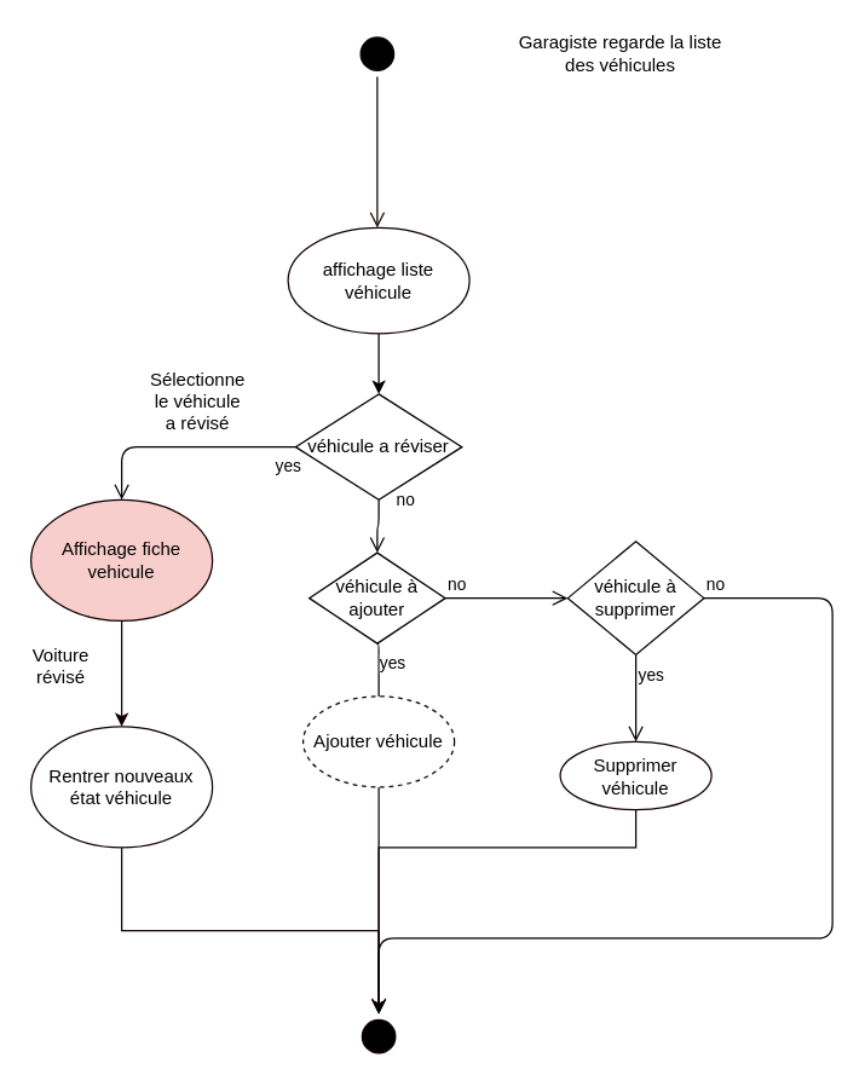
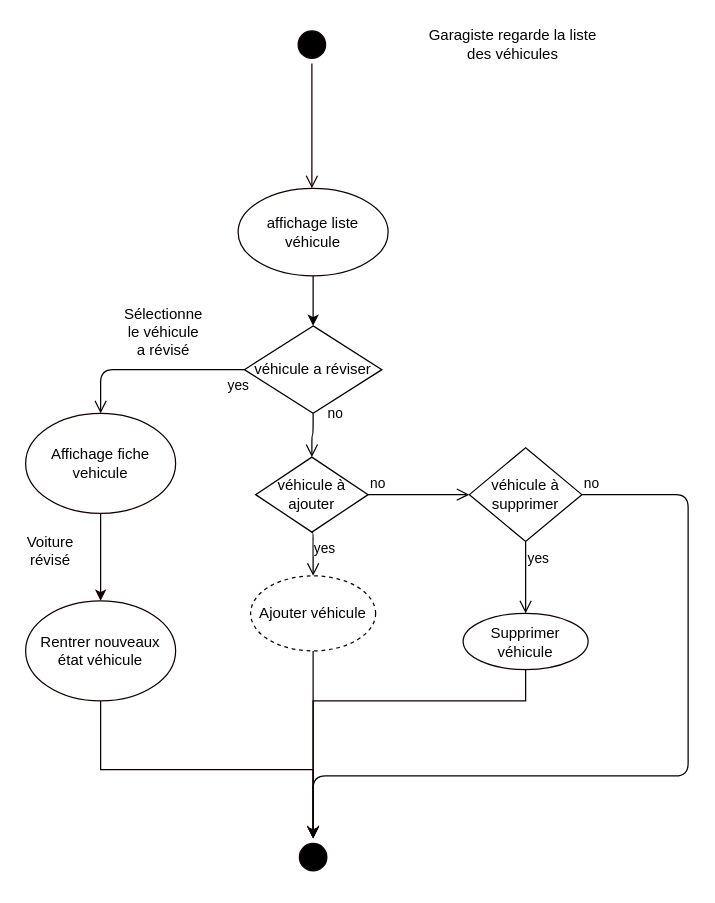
  <mxCell id="0" />
  <mxCell id="1" parent="0" />
  <mxCell id="2" value="" style="ellipse;html=1;shape=startState;fillColor=#000000;strokeColor=#120000;" parent="1" vertex="1"><mxGeometry x="234" y="20" width="30" height="30" as="geometry" /></mxCell>
  <mxCell id="3" value="" style="edgeStyle=orthogonalEdgeStyle;html=1;verticalAlign=bottom;endArrow=open;endSize=8;strokeColor=#120000;" parent="1" source="2" edge="1"><mxGeometry relative="1" as="geometry"><mxPoint x="249" y="150" as="targetPoint" /></mxGeometry></mxCell>
  <mxCell id="4" style="edgeStyle=orthogonalEdgeStyle;rounded=0;orthogonalLoop=1;jettySize=auto;html=1;exitX=0.5;exitY=1;exitDx=0;exitDy=0;entryX=0.5;entryY=0;entryDx=0;entryDy=0;" edge="1" parent="1" source="5" target="17"><mxGeometry relative="1" as="geometry" /></mxCell>
  <mxCell id="5" value="affichage liste véhicule" style="ellipse;whiteSpace=wrap;html=1;strokeColor=#120000;" parent="1" vertex="1"><mxGeometry x="190" y="150" width="120" height="70" as="geometry" /></mxCell>
  <mxCell id="6" value="Garagiste regarde la liste des véhicules" style="text;html=1;strokeColor=none;fillColor=none;align=center;verticalAlign=middle;whiteSpace=wrap;rounded=0;" parent="1" vertex="1"><mxGeometry x="335" y="25" width="150" height="20" as="geometry" /></mxCell>
  <mxCell id="7" style="edgeStyle=orthogonalEdgeStyle;rounded=0;orthogonalLoop=1;jettySize=auto;html=1;exitX=0.5;exitY=1;exitDx=0;exitDy=0;entryX=0.5;entryY=0;entryDx=0;entryDy=0;entryPerimeter=0;strokeColor=#120000;" parent="1" source="8" edge="1"><mxGeometry relative="1" as="geometry"><mxPoint x="80" y="480" as="targetPoint" /></mxGeometry></mxCell>
- <mxCell id="8" value="Affichage fiche vehicule" style="ellipse;whiteSpace=wrap;html=1;strokeColor=#120000;fillColor=#f8cecc;" parent="1" vertex="1"><mxGeometry x="20" y="330" width="120" height="80" as="geometry" /></mxCell>
+ <mxCell id="8" value="Affichage fiche vehicule" style="ellipse;whiteSpace=wrap;html=1;strokeColor=#120000;" parent="1" vertex="1"><mxGeometry x="20" y="330" width="120" height="80" as="geometry" /></mxCell>
  <mxCell id="9" style="edgeStyle=orthogonalEdgeStyle;rounded=0;orthogonalLoop=1;jettySize=auto;html=1;exitX=0.5;exitY=1;exitDx=0;exitDy=0;entryX=0.5;entryY=0;entryDx=0;entryDy=0;strokeColor=#120000;" parent="1" source="10" target="13" edge="1"><mxGeometry relative="1" as="geometry" /></mxCell>
  <mxCell id="10" value="Rentrer nouveaux état véhicule" style="ellipse;whiteSpace=wrap;html=1;strokeColor=#120000;" parent="1" vertex="1"><mxGeometry x="20" y="480" width="120" height="80" as="geometry" /></mxCell>
  <mxCell id="11" style="edgeStyle=orthogonalEdgeStyle;rounded=0;orthogonalLoop=1;jettySize=auto;html=1;exitX=0.5;exitY=1;exitDx=0;exitDy=0;strokeColor=#120000;" parent="1" source="12" edge="1"><mxGeometry relative="1" as="geometry"><mxPoint x="250" y="670" as="targetPoint" /></mxGeometry></mxCell>
  <mxCell id="12" value="Ajouter véhicule" style="ellipse;whiteSpace=wrap;html=1;strokeColor=#120000;dashed=1;" parent="1" vertex="1"><mxGeometry x="200" y="460" width="100" height="60" as="geometry" /></mxCell>
  <mxCell id="13" value="" style="ellipse;html=1;shape=startState;fillColor=#000000;strokeColor=#120000;" parent="1" vertex="1"><mxGeometry x="235" y="670" width="30" height="30" as="geometry" /></mxCell>
  <mxCell id="14" style="edgeStyle=orthogonalEdgeStyle;rounded=0;orthogonalLoop=1;jettySize=auto;html=1;exitX=0.5;exitY=1;exitDx=0;exitDy=0;strokeColor=#120000;" parent="1" source="15" edge="1"><mxGeometry relative="1" as="geometry"><mxPoint x="250" y="670" as="targetPoint" /><Array as="points"><mxPoint x="420" y="560" /><mxPoint x="250" y="560" /></Array></mxGeometry></mxCell>
  <mxCell id="15" value="Supprimer véhicule" style="ellipse;whiteSpace=wrap;html=1;strokeColor=#120000;" parent="1" vertex="1"><mxGeometry x="370" y="490" width="100" height="45" as="geometry" /></mxCell>
  <mxCell id="16" value="Voiture révisé" style="text;html=1;strokeColor=none;fillColor=none;align=center;verticalAlign=middle;whiteSpace=wrap;rounded=0;" parent="1" vertex="1"><mxGeometry x="20" y="430" width="40" height="20" as="geometry" /></mxCell>
  <mxCell id="17" value="véhicule a réviser" style="rhombus;whiteSpace=wrap;html=1;" vertex="1" parent="1"><mxGeometry x="195" y="260" width="110" height="70" as="geometry" /></mxCell>
  <mxCell id="18" value="no" style="edgeStyle=orthogonalEdgeStyle;html=1;align=left;verticalAlign=bottom;endArrow=open;endSize=8;entryX=0.5;entryY=0;entryDx=0;entryDy=0;" edge="1" source="17" parent="1" target="21"><mxGeometry x="-0.5" y="10" relative="1" as="geometry"><mxPoint x="320" y="360" as="targetPoint" /><mxPoint as="offset" /></mxGeometry></mxCell>
  <mxCell id="19" value="yes" style="edgeStyle=orthogonalEdgeStyle;html=1;align=left;verticalAlign=top;endArrow=open;endSize=8;entryX=0.5;entryY=0;entryDx=0;entryDy=0;" edge="1" source="17" parent="1" target="8"><mxGeometry x="-0.8" relative="1" as="geometry"><mxPoint x="250" y="360" as="targetPoint" /><mxPoint as="offset" /></mxGeometry></mxCell>
  <mxCell id="20" value="Sélectionne&lt;br&gt;le véhicule&lt;br&gt;&amp;nbsp;a révisé&amp;nbsp;" style="text;html=1;align=center;verticalAlign=middle;resizable=0;points=[];autosize=1;" vertex="1" parent="1"><mxGeometry x="90" y="240" width="80" height="50" as="geometry" /></mxCell>
  <mxCell id="21" value="véhicule à ajouter" style="rhombus;whiteSpace=wrap;html=1;" vertex="1" parent="1"><mxGeometry x="204" y="365" width="90" height="60" as="geometry" /></mxCell>
  <mxCell id="22" value="no" style="edgeStyle=orthogonalEdgeStyle;html=1;align=left;verticalAlign=bottom;endArrow=open;endSize=8;entryX=0;entryY=0.5;entryDx=0;entryDy=0;" edge="1" source="21" parent="1" target="24"><mxGeometry x="-1" relative="1" as="geometry"><mxPoint x="360" y="330" as="targetPoint" /></mxGeometry></mxCell>
- <mxCell id="23" value="yes" style="edgeStyle=orthogonalEdgeStyle;html=1;align=left;verticalAlign=top;endArrow=none;endSize=8;entryX=0.5;entryY=0;entryDx=0;entryDy=0;exitX=0.5;exitY=1;exitDx=0;exitDy=0;" edge="1" source="21" parent="1" target="12"><mxGeometry x="-1" relative="1" as="geometry"><mxPoint x="180" y="510" as="targetPoint" /><Array as="points"><mxPoint x="250" y="425" /></Array></mxGeometry></mxCell>
+ <mxCell id="23" value="yes" style="edgeStyle=orthogonalEdgeStyle;html=1;align=left;verticalAlign=top;endArrow=open;endSize=8;entryX=0.5;entryY=0;entryDx=0;entryDy=0;exitX=0.5;exitY=1;exitDx=0;exitDy=0;" edge="1" source="21" parent="1" target="12"><mxGeometry x="-1" relative="1" as="geometry"><mxPoint x="180" y="510" as="targetPoint" /><Array as="points"><mxPoint x="250" y="425" /></Array></mxGeometry></mxCell>
  <mxCell id="24" value="véhicule à supprimer" style="rhombus;whiteSpace=wrap;html=1;" vertex="1" parent="1"><mxGeometry x="375" y="357.5" width="90" height="75" as="geometry" /></mxCell>
  <mxCell id="25" value="no" style="edgeStyle=orthogonalEdgeStyle;html=1;align=left;verticalAlign=bottom;endArrow=open;endSize=8;" edge="1" source="24" parent="1"><mxGeometry x="-1" relative="1" as="geometry"><mxPoint x="250" y="670" as="targetPoint" /><Array as="points"><mxPoint x="550" y="395" /><mxPoint x="550" y="620" /><mxPoint x="250" y="620" /></Array></mxGeometry></mxCell>
  <mxCell id="26" value="yes" style="edgeStyle=orthogonalEdgeStyle;html=1;align=left;verticalAlign=top;endArrow=open;endSize=8;entryX=0.5;entryY=0;entryDx=0;entryDy=0;" edge="1" source="24" parent="1" target="15"><mxGeometry x="-1" relative="1" as="geometry"><mxPoint x="450" y="470" as="targetPoint" /></mxGeometry></mxCell>
